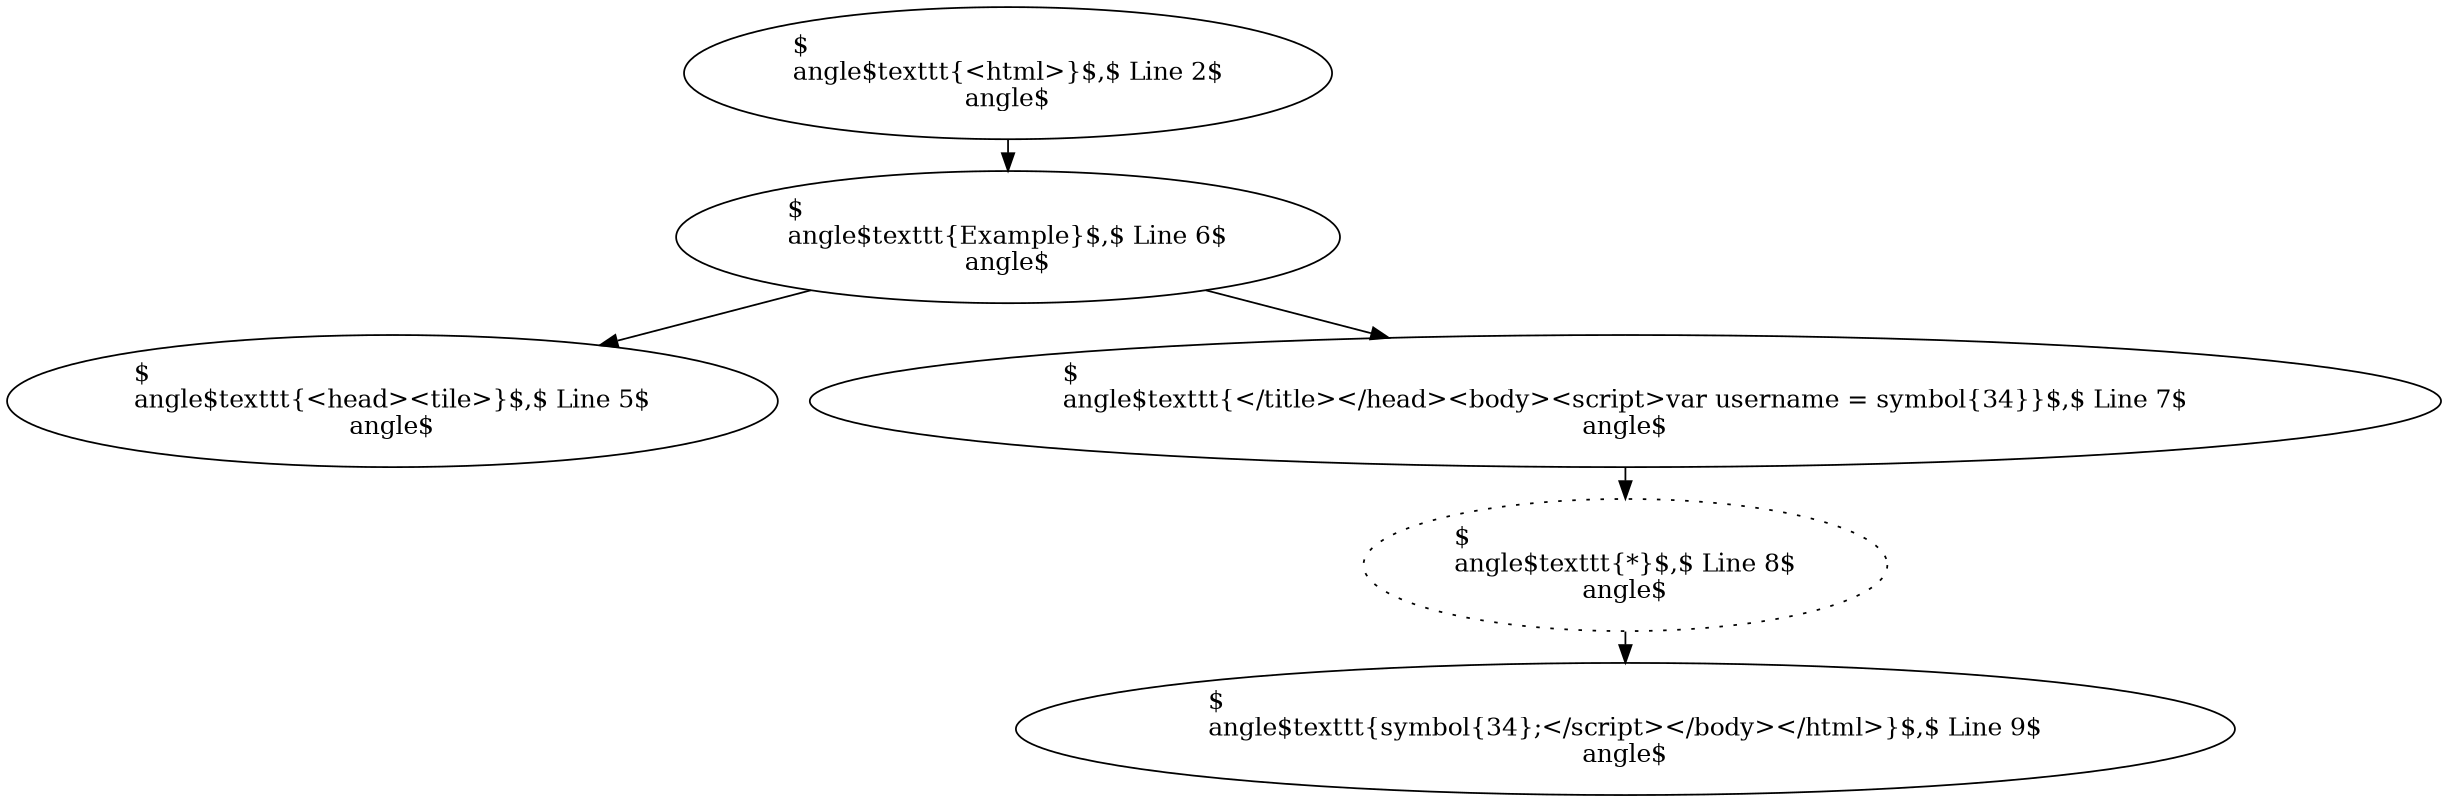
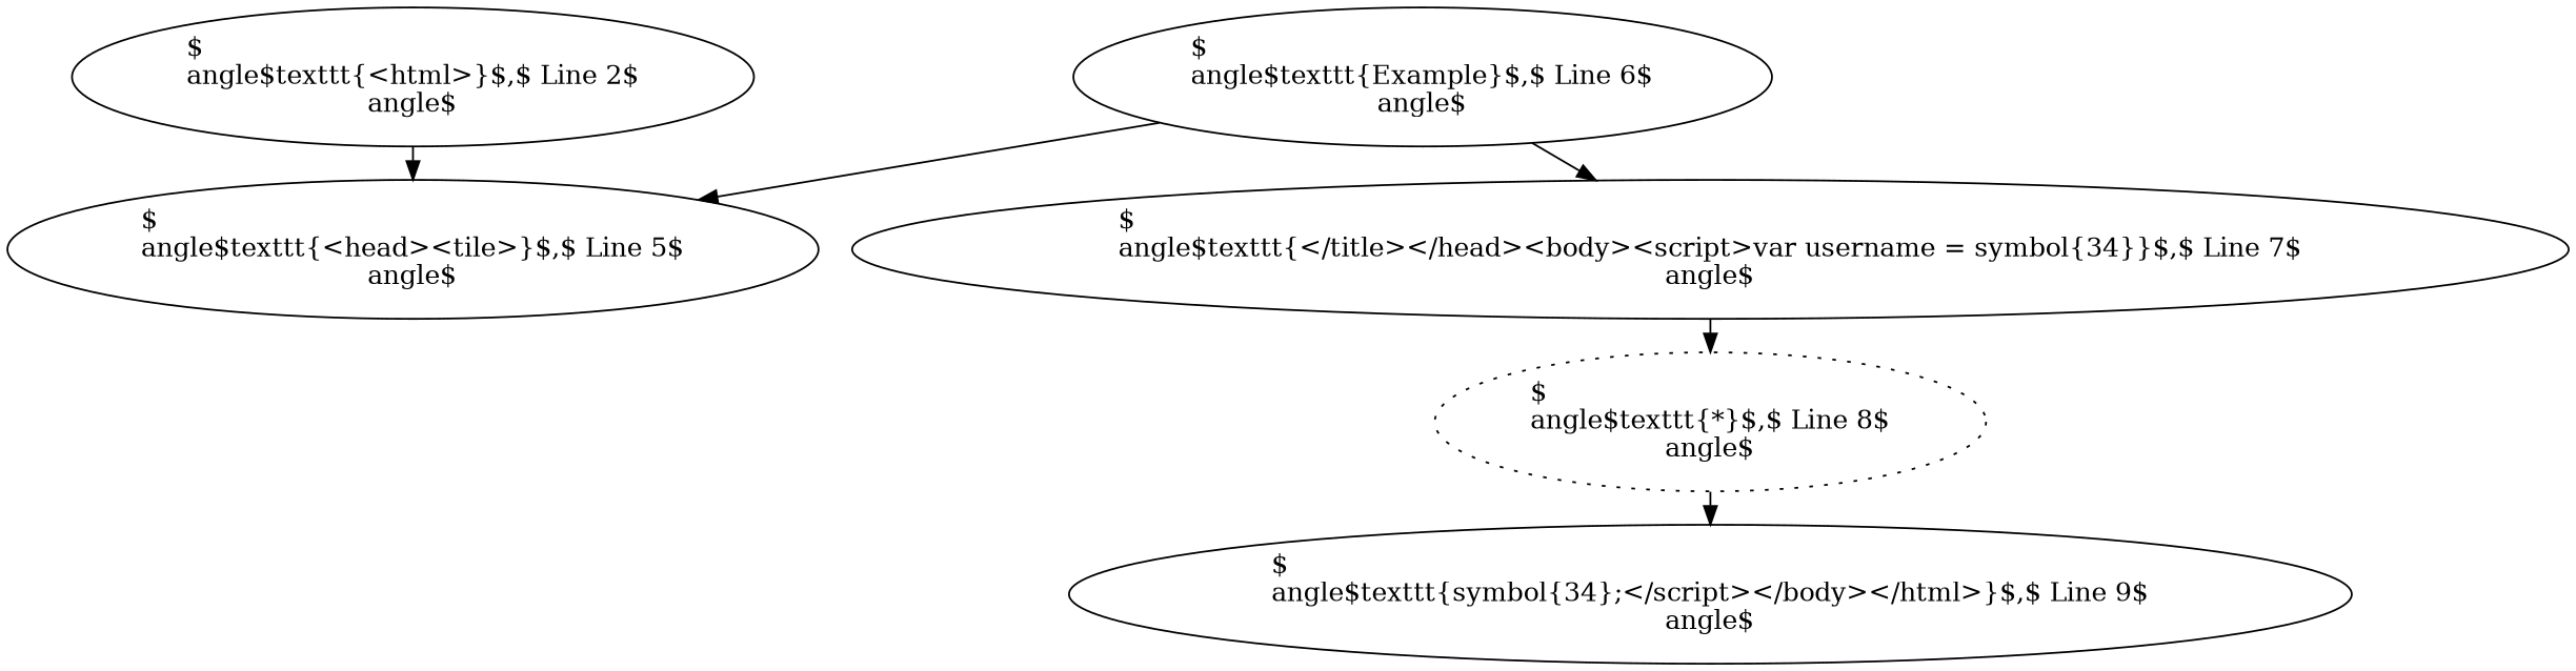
  digraph {
    rankdir=TB
    ranksep=.25
    n1 [label="$\langle$\texttt{<html>}$,$ Line 2$\rangle$"]
    n2 [label="$\langle$\texttt{<head><tile>}$,$ Line 5$\rangle$"]
    n3 [label="$\langle$\texttt{Example}$,$ Line 6$\rangle$"]
    n4 [label="$\langle$\texttt{</title></head><body><script>var username = \symbol{34}}$,$ Line 7$\rangle$"]
    n5 [label="$\langle$\texttt{*}$,$ Line 8$\rangle$" style=dotted]
    n6 [label="$\langle$\texttt{\symbol{34};</script></body></html>}$,$ Line 9$\rangle$"]
-   n1 -> n3
+   n1 -> n2
    n3 -> n2
    n3 -> n4
    n4 -> n5
    n5 -> n6
  }
